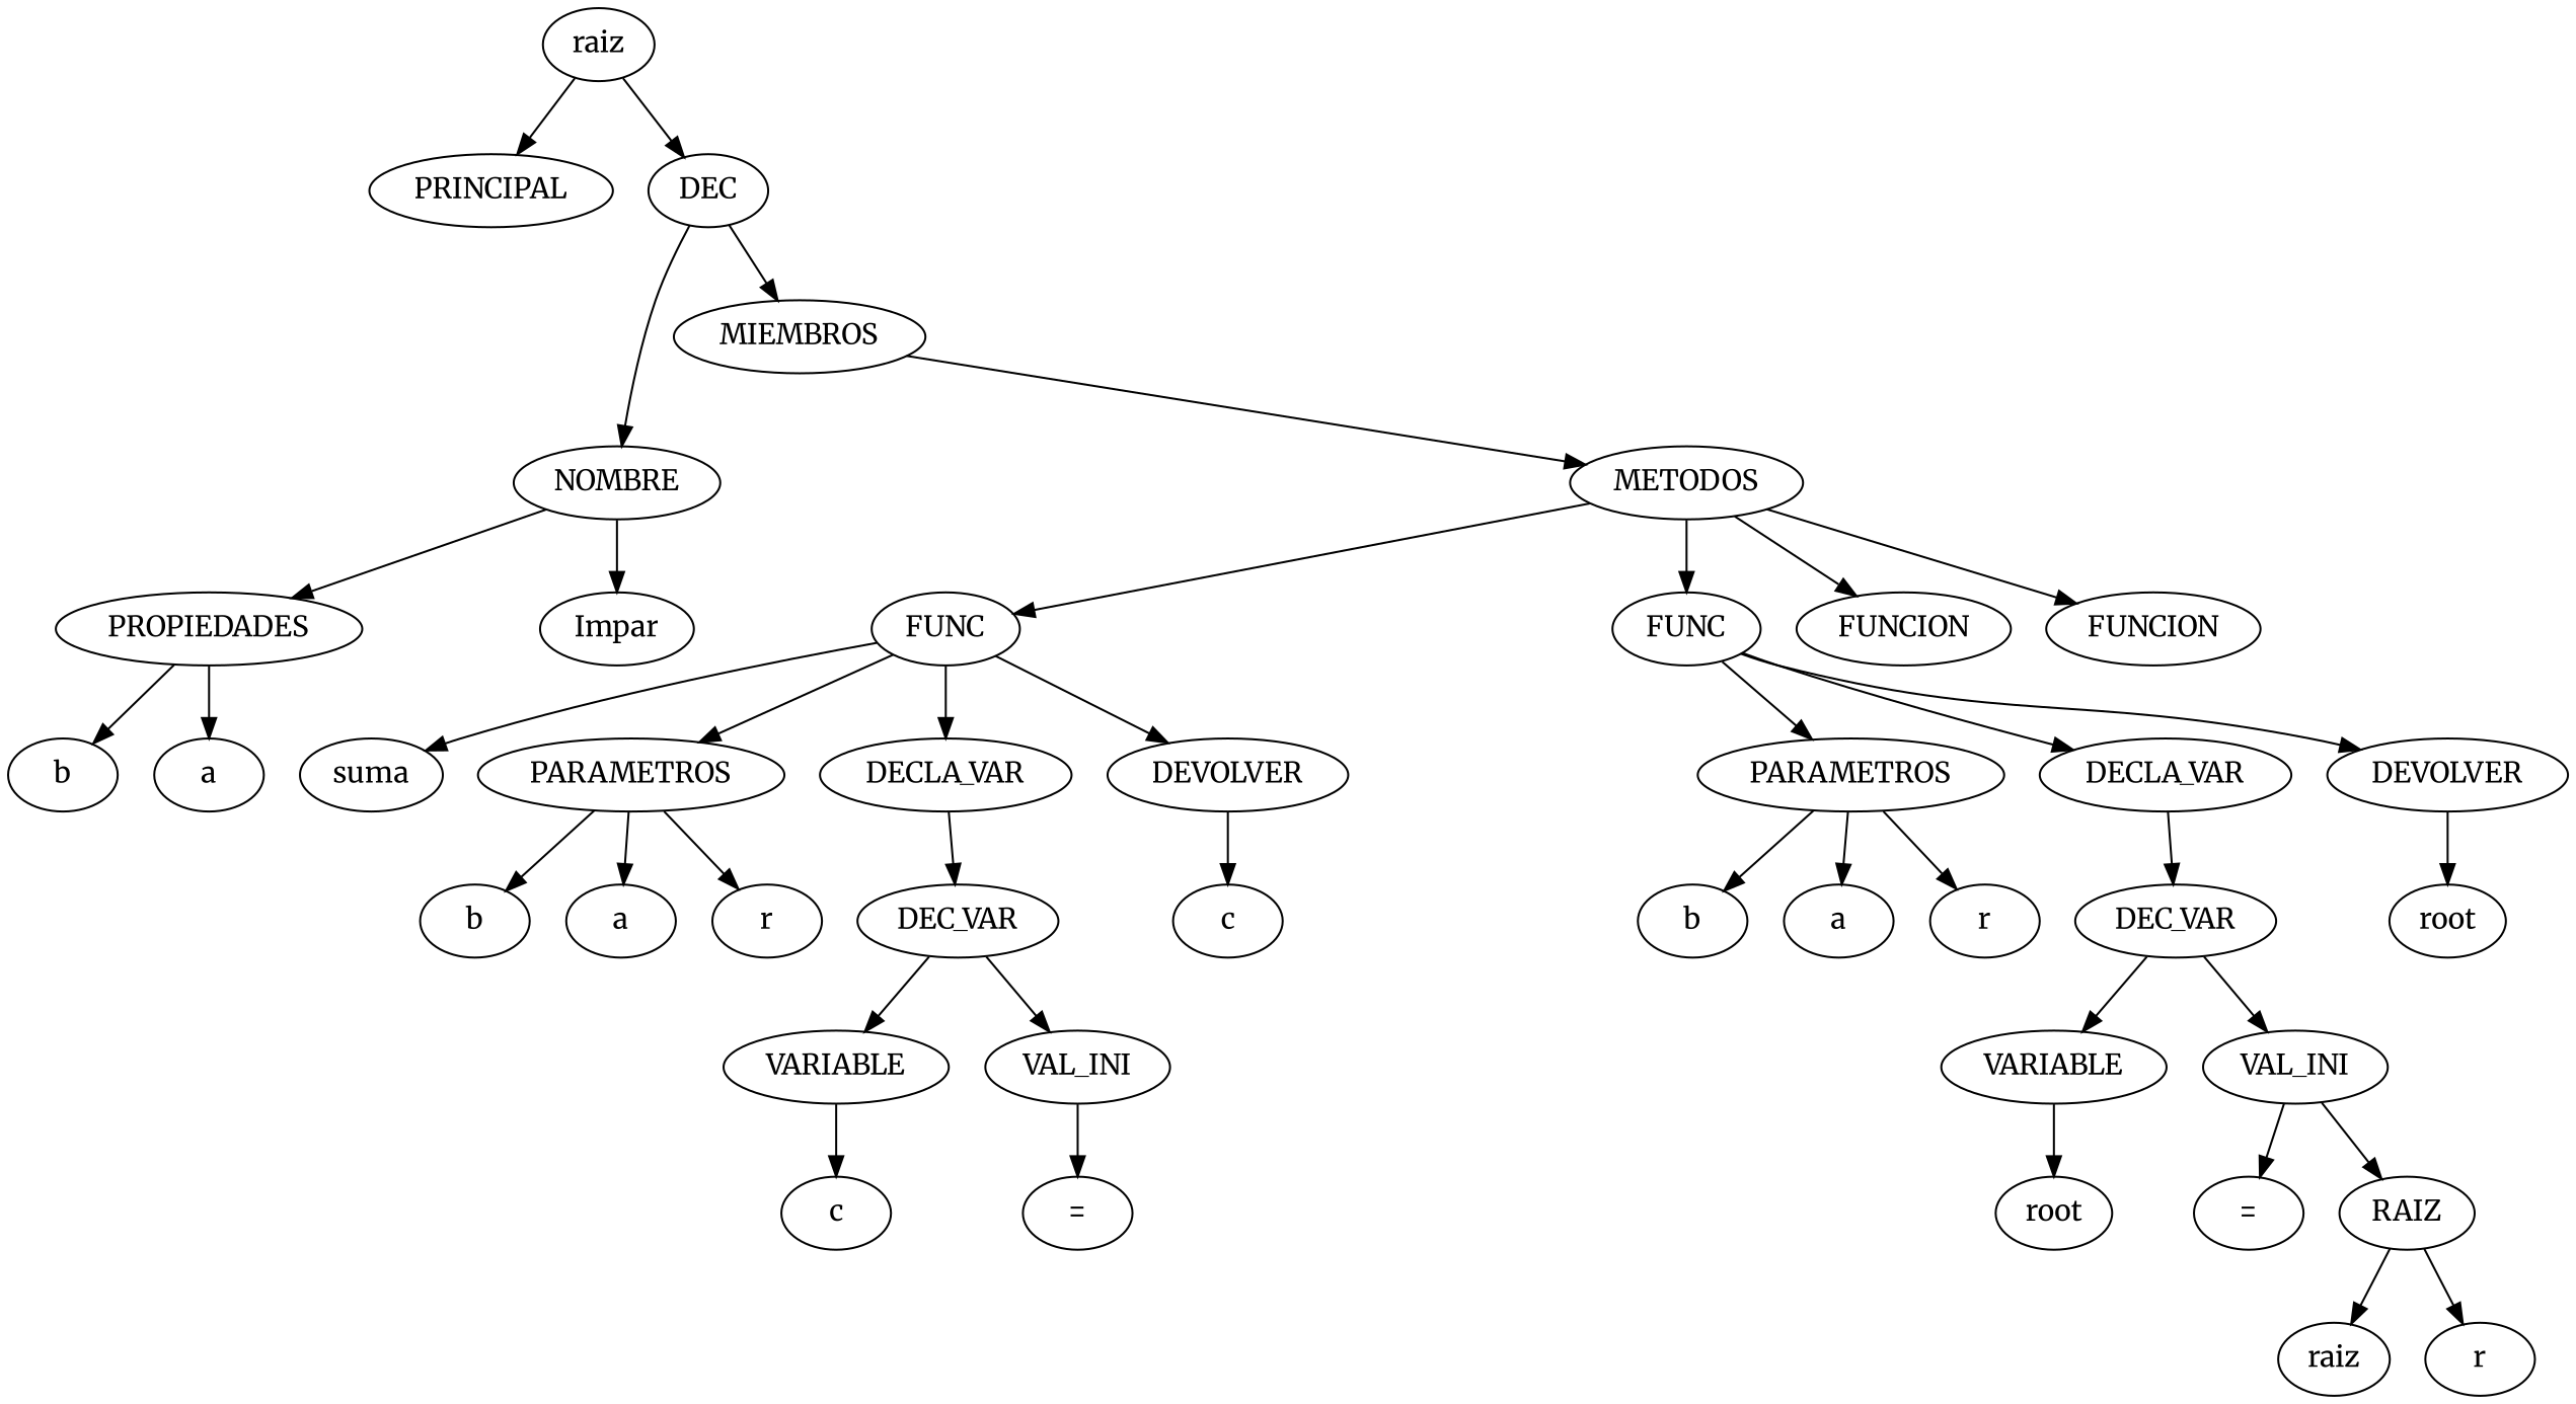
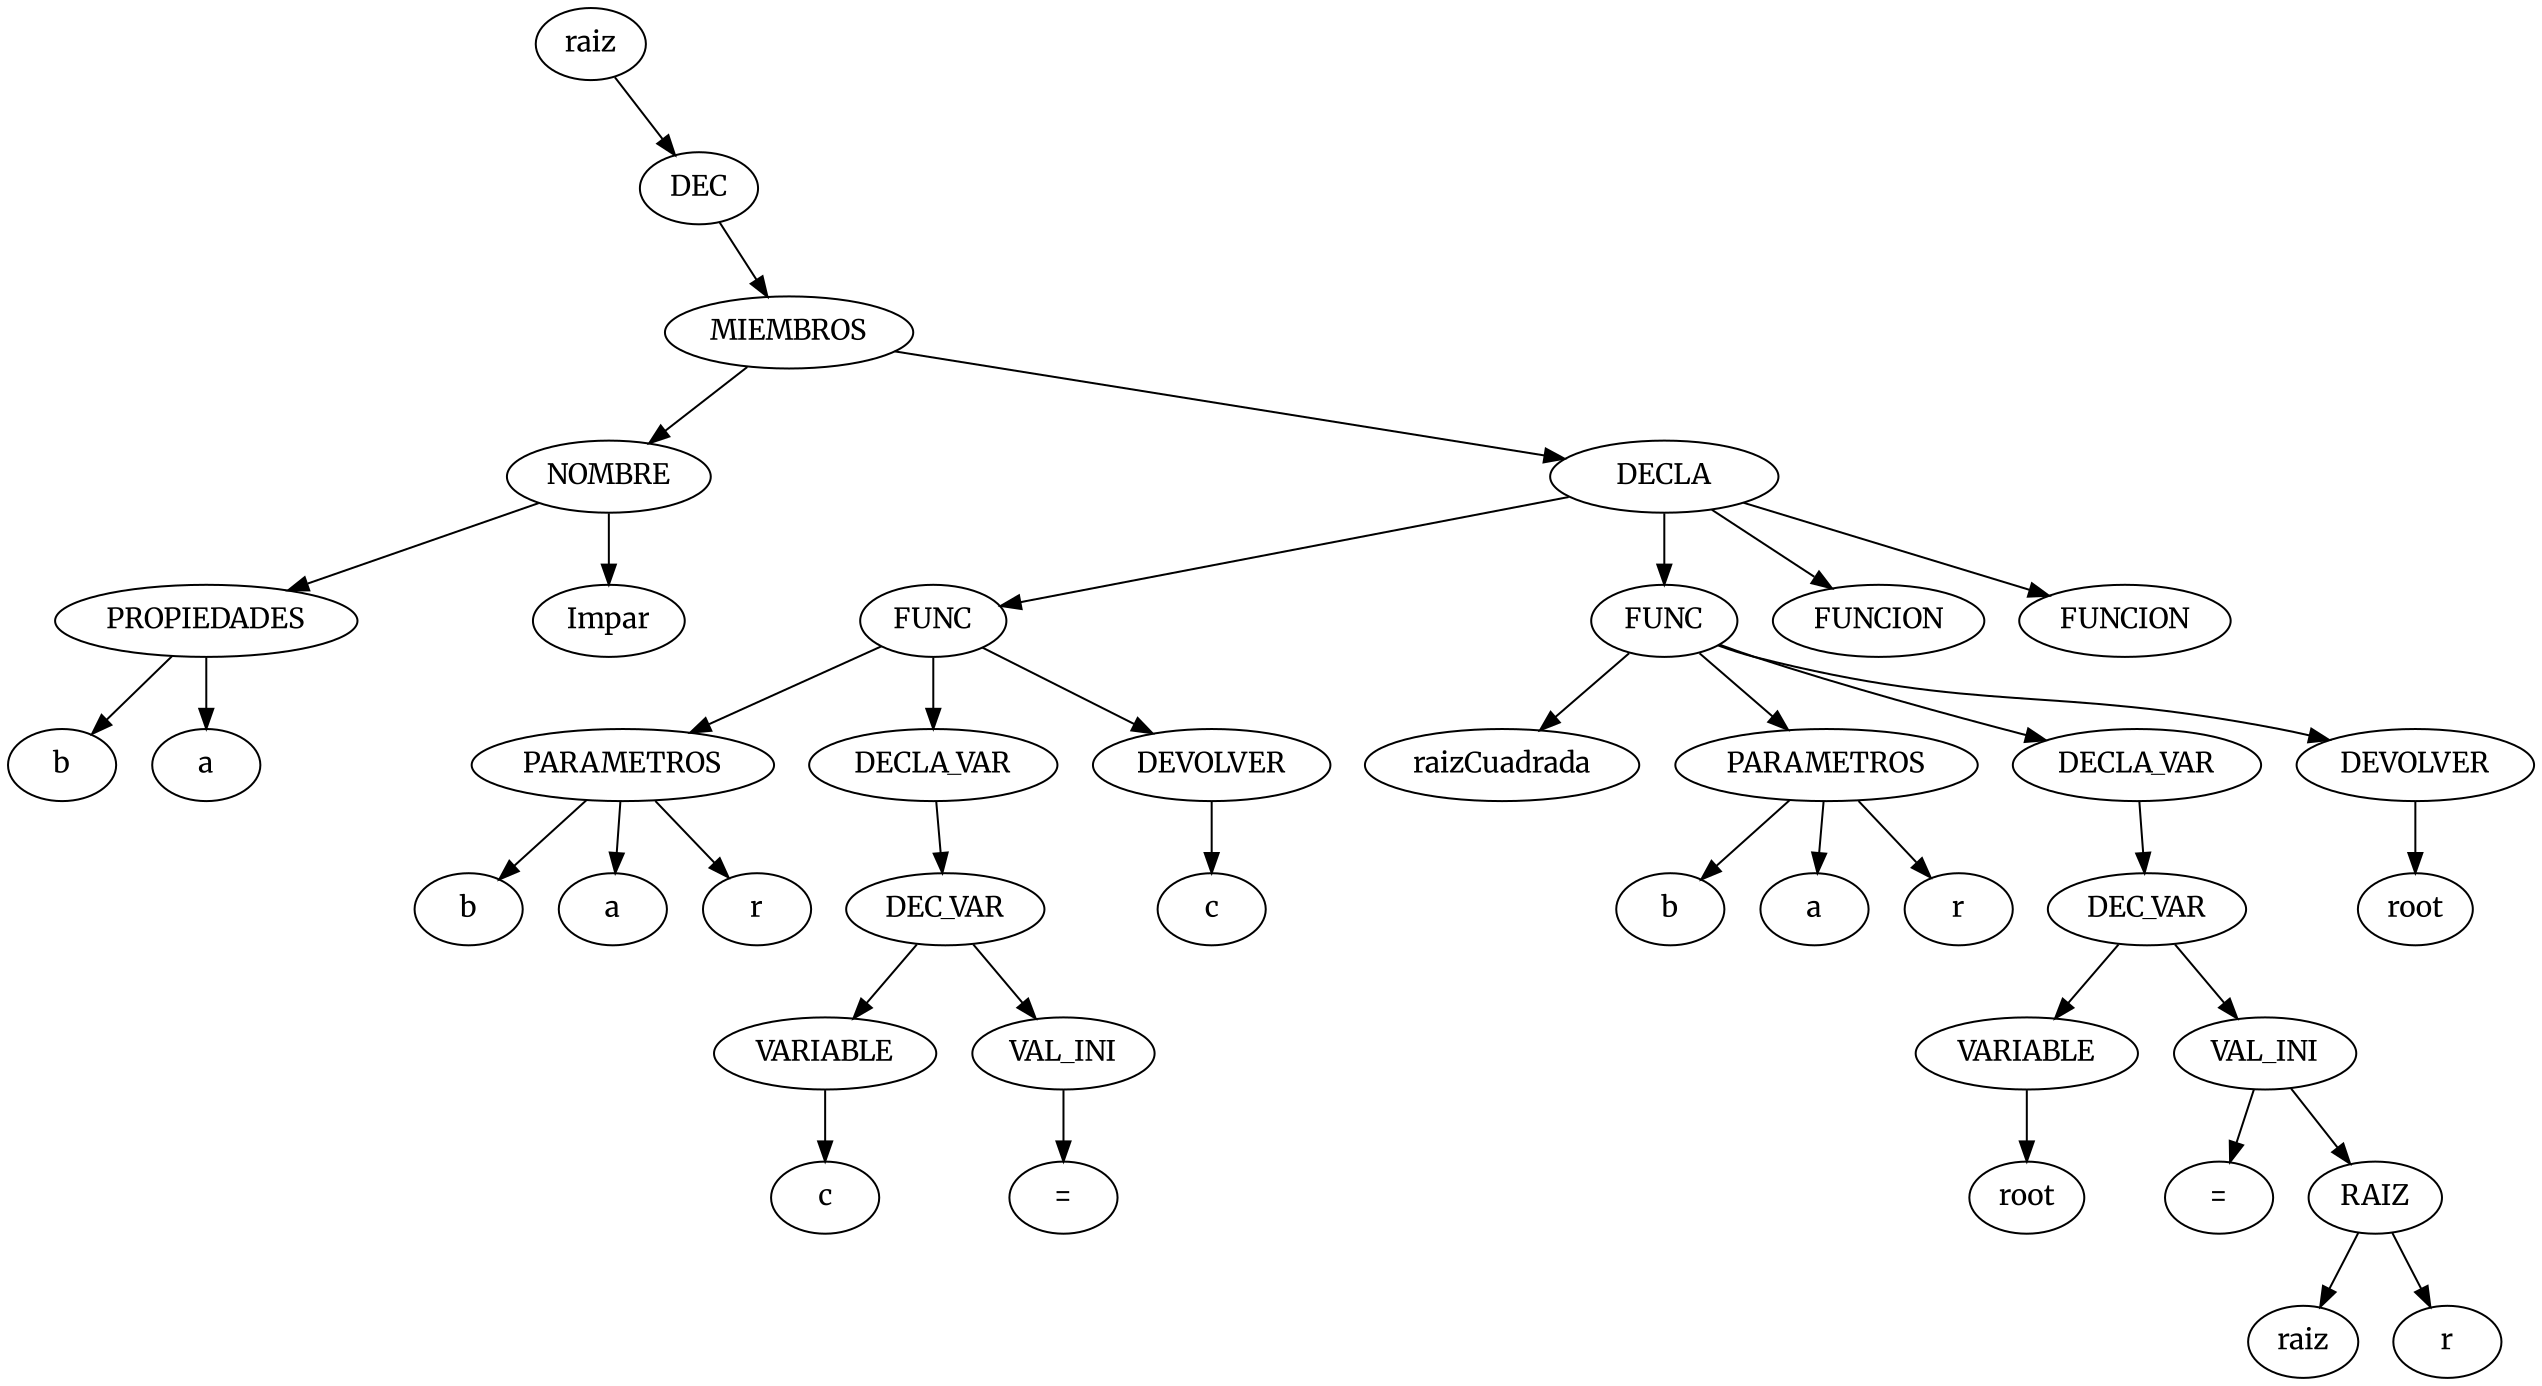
  digraph {
    fontname=Merriweather
    node [fontname=Merriweather]
    edge [fontname=Merriweather]
    n1 [label=raiz]
-   n2 [label=PRINCIPAL]
    n3 [label=DEC]
    n4 [label=MIEMBROS]
    n5 [label=NOMBRE]
-   n6 [label=METODOS]
+   n6 [label=DECLA]
    n7 [label=PROPIEDADES]
    n8 [label=Impar]
    n9 [label=b]
    n10 [label=a]
    n11 [label=FUNC]
    n12 [label=FUNC]
    n13 [label=FUNCION]
    n14 [label=FUNCION]
-   n15 [label=suma]
    n16 [label=PARAMETROS]
    n17 [label=DECLA_VAR]
    n18 [label=DEVOLVER]
+   n19 [label=raizCuadrada]
    n20 [label=PARAMETROS]
    n21 [label=DECLA_VAR]
    n22 [label=DEVOLVER]
    n23 [label=b]
    n24 [label=a]
    n25 [label=r]
    n26 [label=DEC_VAR]
    n27 [label=c]
    n28 [label=VARIABLE]
    n29 [label=VAL_INI]
    n30 [label=c]
    n31 [label="="]
    n32 [label=b]
    n33 [label=a]
    n34 [label=r]
    n35 [label=DEC_VAR]
    n36 [label=root]
    n37 [label=VARIABLE]
    n38 [label=VAL_INI]
    n39 [label=root]
    n40 [label="="]
    n41 [label=RAIZ]
    n42 [label=raiz]
    n43 [label=r]
-   n1 -> n2
    n1 -> n3
    n3 -> n4
-   n3 -> n5
+   n4 -> n5
    n4 -> n6
    n5 -> n7
    n5 -> n8
    n6 -> n11
    n6 -> n12
    n6 -> n13
    n6 -> n14
    n7 -> n9
    n7 -> n10
-   n11 -> n15
    n11 -> n16
    n11 -> n17
    n11 -> n18
+   n12 -> n19
    n12 -> n20
    n12 -> n21
    n12 -> n22
    n16 -> n23
    n16 -> n24
    n16 -> n25
    n17 -> n26
    n18 -> n27
    n20 -> n32
    n20 -> n33
    n20 -> n34
    n21 -> n35
    n22 -> n36
    n26 -> n28
    n26 -> n29
    n28 -> n30
    n29 -> n31
    n35 -> n37
    n35 -> n38
    n37 -> n39
    n38 -> n40
    n38 -> n41
    n41 -> n42
    n41 -> n43
  }
